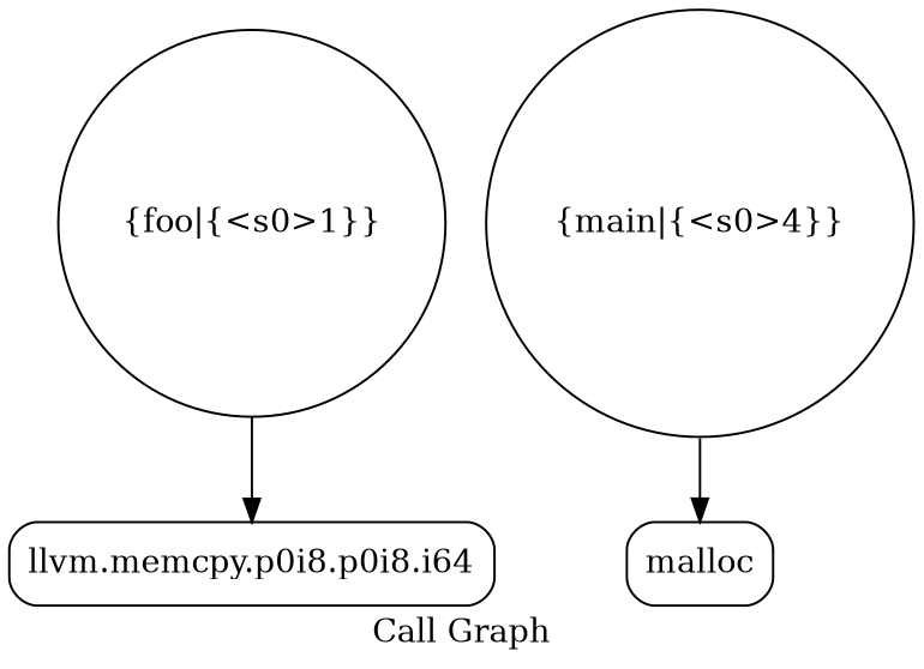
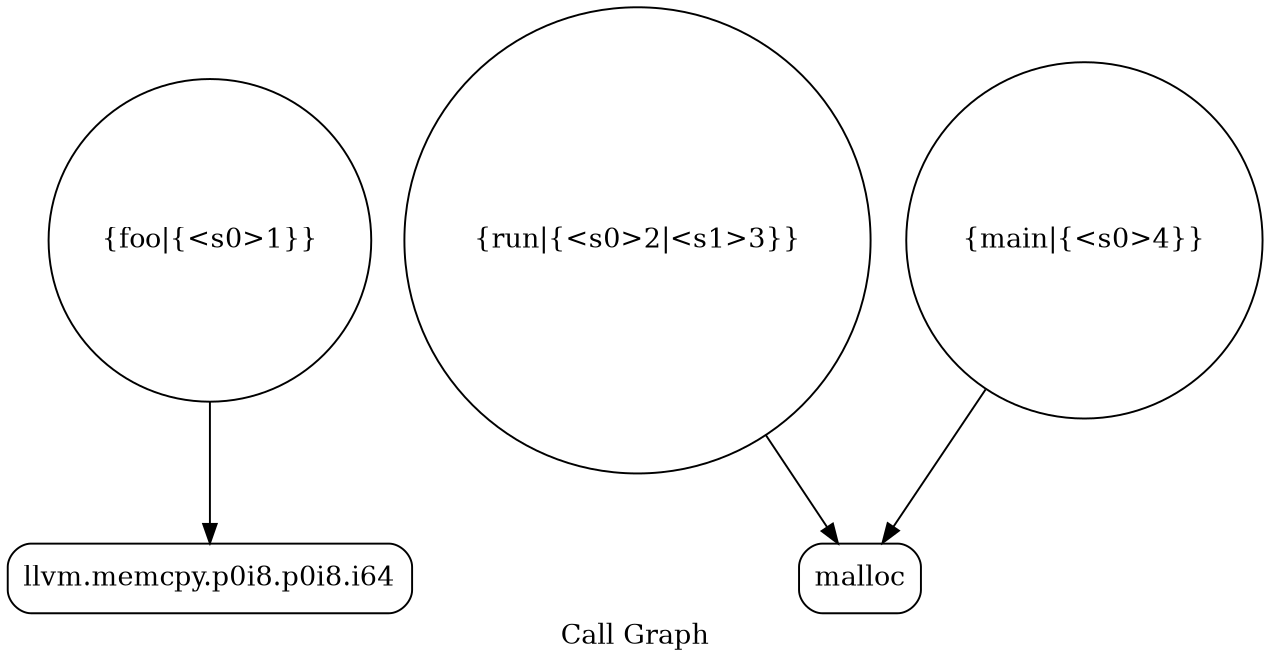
  digraph {
    label="Call Graph"
    node [shape=circle]
    edge [color=black tailport=s0]
    n1 [label="{foo|{<s0>1}}"]
    n2 [label="{llvm.memcpy.p0i8.p0i8.i64}" shape=Mrecord]
+   n3 [label="{run|{<s0>2|<s1>3}}"]
    n4 [label="{malloc}" shape=Mrecord]
    n5 [label="{main|{<s0>4}}"]
    n1 -> n2
+   n3 -> n4
    n5 -> n4
  }
